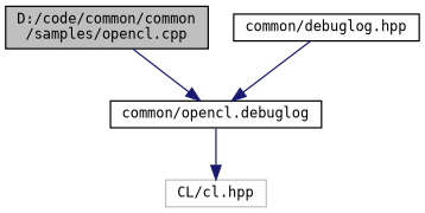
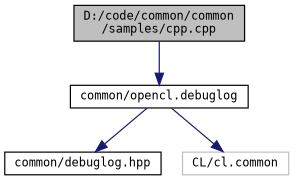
  digraph {
    fontname="DejaVu Sans Mono"
    node [color=black fillcolor=white fontname="DejaVu Sans Mono" fontsize=10 shape=record style=filled]
    edge [color=midnightblue fontname="DejaVu Sans Mono" fontsize=10 labelfontname=Helvetica labelfontsize=10 style=solid]
-   n1 [fillcolor=grey75 fontcolor=black height=0.2 label="D:/code/common/common\l/samples/opencl.cpp" width=0.4]
+   n1 [fillcolor=grey75 fontcolor=black height=0.2 label="D:/code/common/common\l/samples/cpp.cpp" width=0.4]
    n2 [height=0.2 label="common/opencl.debuglog" width=0.4]
    n3 [height=0.2 label="common/debuglog.hpp" width=0.4]
-   n4 [color=grey75 height=0.2 label="CL/cl.hpp" width=0.4]
+   n4 [color=grey75 height=0.2 label="CL/cl.common" width=0.4]
    n1 -> n2
-   n3 -> n2
+   n2 -> n3
    n2 -> n4
  }
